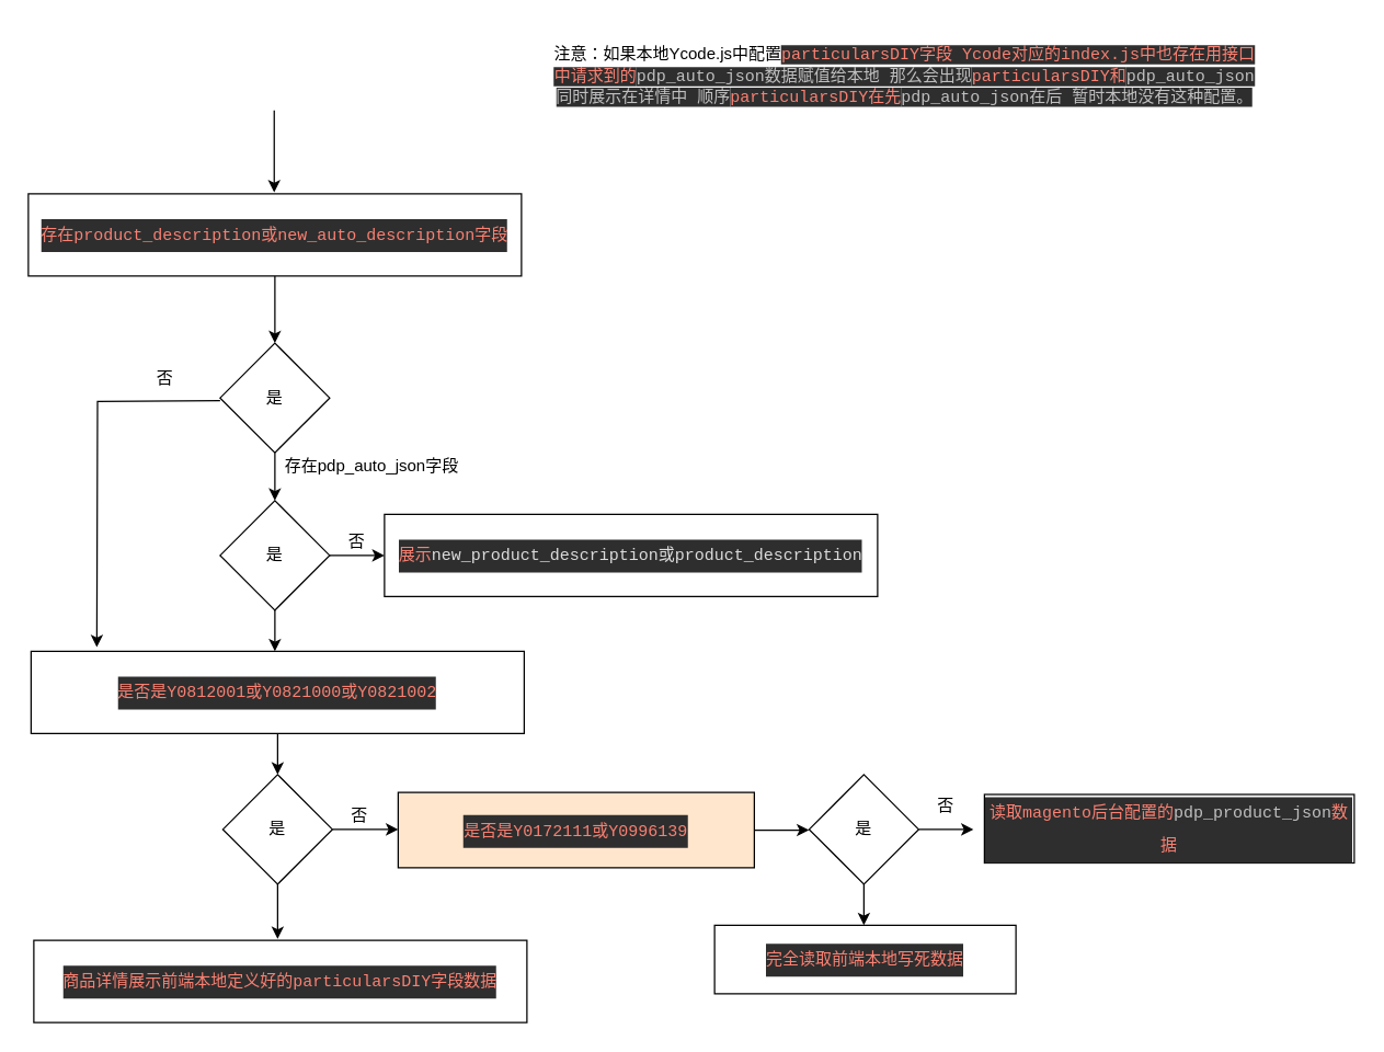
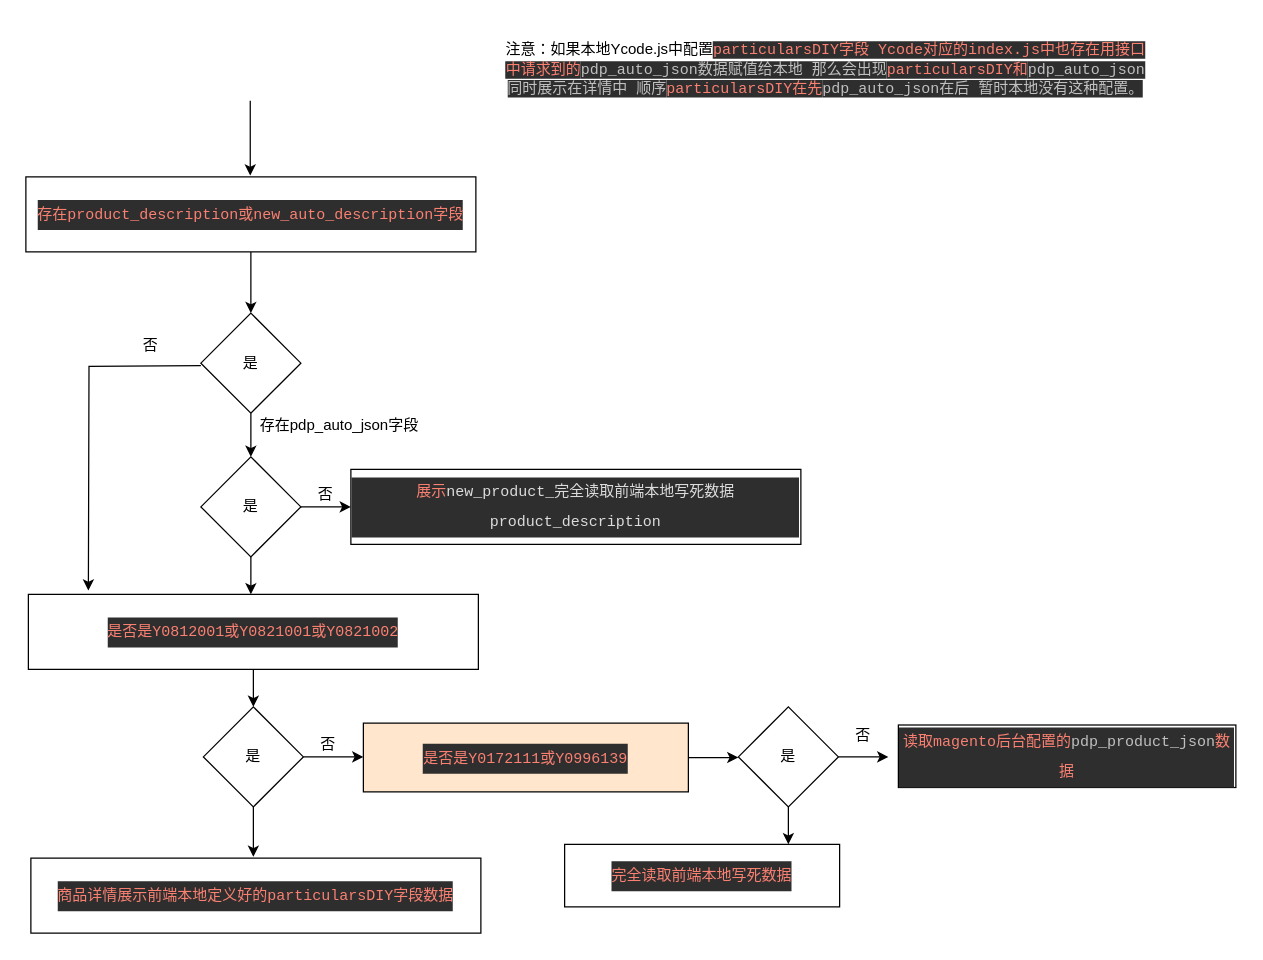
  <mxCell id="0" />
  <mxCell id="1" parent="0" />
  <mxCell id="2" value="" style="group" vertex="1" connectable="0" parent="1"><mxGeometry x="30" y="324" width="958" height="421" as="geometry" /></mxCell>
  <mxCell id="3" value="&lt;div style=&quot;background-color: rgb(46 , 46 , 46) ; font-family: &amp;#34;consolas&amp;#34; , &amp;#34;consolas&amp;#34; , &amp;#34;courier new&amp;#34; , monospace ; line-height: 24px&quot;&gt;&lt;font color=&quot;#fa8072&quot;&gt;读取magento后台配置的&lt;/font&gt;&lt;span style=&quot;color: rgb(192 , 192 , 192) ; font-family: &amp;#34;consolas&amp;#34; , &amp;#34;consolas&amp;#34; , &amp;#34;courier new&amp;#34; , monospace&quot;&gt;pdp_product_json&lt;/span&gt;&lt;span style=&quot;color: rgb(250 , 128 , 114)&quot;&gt;数据&lt;/span&gt;&lt;/div&gt;" style="rounded=0;whiteSpace=wrap;html=1;" vertex="1" parent="2"><mxGeometry x="688" y="255.5" width="270" height="50" as="geometry" /></mxCell>
  <mxCell id="4" value="" style="group" vertex="1" connectable="0" parent="2"><mxGeometry x="-8" y="1" width="719" height="421" as="geometry" /></mxCell>
  <mxCell id="5" style="edgeStyle=orthogonalEdgeStyle;rounded=0;orthogonalLoop=1;jettySize=auto;html=1;exitX=0.5;exitY=1;exitDx=0;exitDy=0;" edge="1" parent="4" source="7"><mxGeometry relative="1" as="geometry"><mxPoint x="178" y="150" as="targetPoint" /></mxGeometry></mxCell>
  <mxCell id="6" style="edgeStyle=orthogonalEdgeStyle;rounded=0;orthogonalLoop=1;jettySize=auto;html=1;" edge="1" parent="4" source="7"><mxGeometry relative="1" as="geometry"><mxPoint x="258" y="80" as="targetPoint" /></mxGeometry></mxCell>
  <mxCell id="7" value="是" style="rhombus;whiteSpace=wrap;html=1;" vertex="1" parent="4"><mxGeometry x="138" y="40" width="80" height="80" as="geometry" /></mxCell>
  <mxCell id="8" value="存在pdp_auto_json字段" style="text;html=1;strokeColor=none;fillColor=none;align=center;verticalAlign=middle;whiteSpace=wrap;rounded=0;" vertex="1" parent="4"><mxGeometry x="178" width="142" height="30" as="geometry" /></mxCell>
  <mxCell id="9" value="否" style="text;html=1;strokeColor=none;fillColor=none;align=center;verticalAlign=middle;whiteSpace=wrap;rounded=0;" vertex="1" parent="4"><mxGeometry x="218" y="60" width="40" height="20" as="geometry" /></mxCell>
- <mxCell id="10" value="&lt;div style=&quot;color: rgb(220 , 220 , 220) ; background-color: rgb(46 , 46 , 46) ; font-family: &amp;#34;consolas&amp;#34; , &amp;#34;consolas&amp;#34; , &amp;#34;courier new&amp;#34; , monospace ; line-height: 24px&quot;&gt;&lt;span style=&quot;color: #fa8072&quot;&gt;展示&lt;/span&gt;&lt;span style=&quot;font-family: &amp;#34;consolas&amp;#34; , &amp;#34;consolas&amp;#34; , &amp;#34;courier new&amp;#34; , monospace&quot;&gt;new_product_description或&lt;/span&gt;&lt;span style=&quot;font-family: &amp;#34;consolas&amp;#34; , &amp;#34;consolas&amp;#34; , &amp;#34;courier new&amp;#34; , monospace&quot;&gt;product_description&lt;/span&gt;&lt;/div&gt;" style="rounded=0;whiteSpace=wrap;html=1;" vertex="1" parent="4"><mxGeometry x="258" y="50" width="360" height="60" as="geometry" /></mxCell>
+ <mxCell id="10" value="&lt;div style=&quot;color: rgb(220 , 220 , 220) ; background-color: rgb(46 , 46 , 46) ; font-family: &amp;#34;consolas&amp;#34; , &amp;#34;consolas&amp;#34; , &amp;#34;courier new&amp;#34; , monospace ; line-height: 24px&quot;&gt;&lt;span style=&quot;color: #fa8072&quot;&gt;展示&lt;/span&gt;&lt;span style=&quot;font-family: &amp;#34;consolas&amp;#34; , &amp;#34;consolas&amp;#34; , &amp;#34;courier new&amp;#34; , monospace&quot;&gt;new_product_完全读取前端本地写死数据&lt;/span&gt;&lt;span style=&quot;font-family: &amp;#34;consolas&amp;#34; , &amp;#34;consolas&amp;#34; , &amp;#34;courier new&amp;#34; , monospace&quot;&gt;product_description&lt;/span&gt;&lt;/div&gt;" style="rounded=0;whiteSpace=wrap;html=1;" vertex="1" parent="4"><mxGeometry x="258" y="50" width="360" height="60" as="geometry" /></mxCell>
  <mxCell id="11" style="edgeStyle=orthogonalEdgeStyle;rounded=0;orthogonalLoop=1;jettySize=auto;html=1;" edge="1" parent="4" source="12"><mxGeometry relative="1" as="geometry"><mxPoint x="180" y="240" as="targetPoint" /></mxGeometry></mxCell>
- <mxCell id="12" value="&lt;div style=&quot;background-color: rgb(46 , 46 , 46) ; font-family: &amp;#34;consolas&amp;#34; , &amp;#34;consolas&amp;#34; , &amp;#34;courier new&amp;#34; , monospace ; line-height: 24px&quot;&gt;&lt;font color=&quot;#fa8072&quot;&gt;是否是&lt;/font&gt;&lt;span style=&quot;color: rgb(250 , 128 , 114) ; font-family: &amp;#34;consolas&amp;#34; , &amp;#34;consolas&amp;#34; , &amp;#34;courier new&amp;#34; , monospace&quot;&gt;Y0812001或&lt;/span&gt;&lt;span style=&quot;color: rgb(250 , 128 , 114) ; font-family: &amp;#34;consolas&amp;#34; , &amp;#34;consolas&amp;#34; , &amp;#34;courier new&amp;#34; , monospace&quot;&gt;Y0821000或&lt;/span&gt;&lt;span style=&quot;color: rgb(250 , 128 , 114) ; font-family: &amp;#34;consolas&amp;#34; , &amp;#34;consolas&amp;#34; , &amp;#34;courier new&amp;#34; , monospace&quot;&gt;Y0821002&lt;/span&gt;&lt;/div&gt;" style="rounded=0;whiteSpace=wrap;html=1;" vertex="1" parent="4"><mxGeometry y="150" width="360" height="60" as="geometry" /></mxCell>
+ <mxCell id="12" value="&lt;div style=&quot;background-color: rgb(46 , 46 , 46) ; font-family: &amp;#34;consolas&amp;#34; , &amp;#34;consolas&amp;#34; , &amp;#34;courier new&amp;#34; , monospace ; line-height: 24px&quot;&gt;&lt;font color=&quot;#fa8072&quot;&gt;是否是&lt;/font&gt;&lt;span style=&quot;color: rgb(250 , 128 , 114) ; font-family: &amp;#34;consolas&amp;#34; , &amp;#34;consolas&amp;#34; , &amp;#34;courier new&amp;#34; , monospace&quot;&gt;Y0812001或&lt;/span&gt;&lt;span style=&quot;color: rgb(250 , 128 , 114) ; font-family: &amp;#34;consolas&amp;#34; , &amp;#34;consolas&amp;#34; , &amp;#34;courier new&amp;#34; , monospace&quot;&gt;Y0821001或&lt;/span&gt;&lt;span style=&quot;color: rgb(250 , 128 , 114) ; font-family: &amp;#34;consolas&amp;#34; , &amp;#34;consolas&amp;#34; , &amp;#34;courier new&amp;#34; , monospace&quot;&gt;Y0821002&lt;/span&gt;&lt;/div&gt;" style="rounded=0;whiteSpace=wrap;html=1;" vertex="1" parent="4"><mxGeometry y="150" width="360" height="60" as="geometry" /></mxCell>
  <mxCell id="13" style="edgeStyle=orthogonalEdgeStyle;rounded=0;orthogonalLoop=1;jettySize=auto;html=1;exitX=0.5;exitY=1;exitDx=0;exitDy=0;" edge="1" parent="4" source="15"><mxGeometry relative="1" as="geometry"><mxPoint x="180" y="360" as="targetPoint" /></mxGeometry></mxCell>
  <mxCell id="14" style="edgeStyle=orthogonalEdgeStyle;rounded=0;orthogonalLoop=1;jettySize=auto;html=1;" edge="1" parent="4" source="15"><mxGeometry relative="1" as="geometry"><mxPoint x="268" y="280" as="targetPoint" /></mxGeometry></mxCell>
  <mxCell id="15" value="是" style="rhombus;whiteSpace=wrap;html=1;" vertex="1" parent="4"><mxGeometry x="140" y="240" width="80" height="80" as="geometry" /></mxCell>
  <mxCell id="16" value="否" style="text;html=1;strokeColor=none;fillColor=none;align=center;verticalAlign=middle;whiteSpace=wrap;rounded=0;" vertex="1" parent="4"><mxGeometry x="220" y="260" width="40" height="20" as="geometry" /></mxCell>
  <mxCell id="17" value="&lt;div style=&quot;background-color: rgb(46 , 46 , 46) ; font-family: &amp;#34;consolas&amp;#34; , &amp;#34;consolas&amp;#34; , &amp;#34;courier new&amp;#34; , monospace ; line-height: 24px&quot;&gt;&lt;font color=&quot;#fa8072&quot;&gt;商品详情展示前端本地定义好的&lt;/font&gt;&lt;span style=&quot;color: rgb(250 , 128 , 114) ; font-family: &amp;#34;consolas&amp;#34; , &amp;#34;consolas&amp;#34; , &amp;#34;courier new&amp;#34; , monospace&quot;&gt;particularsDIY字段数据&lt;/span&gt;&lt;/div&gt;" style="rounded=0;whiteSpace=wrap;html=1;" vertex="1" parent="4"><mxGeometry x="2" y="361" width="360" height="60" as="geometry" /></mxCell>
  <mxCell id="18" style="edgeStyle=orthogonalEdgeStyle;rounded=0;orthogonalLoop=1;jettySize=auto;html=1;" edge="1" parent="4" source="19"><mxGeometry relative="1" as="geometry"><mxPoint x="568" y="280.5" as="targetPoint" /></mxGeometry></mxCell>
  <mxCell id="19" value="&lt;div style=&quot;background-color: rgb(46 , 46 , 46) ; font-family: &amp;#34;consolas&amp;#34; , &amp;#34;consolas&amp;#34; , &amp;#34;courier new&amp;#34; , monospace ; line-height: 24px&quot;&gt;&lt;font color=&quot;#fa8072&quot;&gt;是否是&lt;/font&gt;&lt;span style=&quot;color: rgb(250 , 128 , 114) ; font-family: &amp;#34;consolas&amp;#34; , &amp;#34;consolas&amp;#34; , &amp;#34;courier new&amp;#34; , monospace&quot;&gt;Y0172111或&lt;/span&gt;&lt;span style=&quot;color: rgb(250 , 128 , 114) ; font-family: &amp;#34;consolas&amp;#34; , &amp;#34;consolas&amp;#34; , &amp;#34;courier new&amp;#34; , monospace&quot;&gt;Y0996139&lt;/span&gt;&lt;/div&gt;" style="rounded=0;whiteSpace=wrap;html=1;fillColor=#ffe6cc;" vertex="1" parent="4"><mxGeometry x="268" y="253" width="260" height="55" as="geometry" /></mxCell>
  <mxCell id="20" style="edgeStyle=orthogonalEdgeStyle;rounded=0;orthogonalLoop=1;jettySize=auto;html=1;" edge="1" parent="4" source="22"><mxGeometry relative="1" as="geometry"><mxPoint x="608" y="350" as="targetPoint" /></mxGeometry></mxCell>
  <mxCell id="21" style="edgeStyle=orthogonalEdgeStyle;rounded=0;orthogonalLoop=1;jettySize=auto;html=1;" edge="1" parent="4" source="22"><mxGeometry relative="1" as="geometry"><mxPoint x="688" y="280" as="targetPoint" /></mxGeometry></mxCell>
  <mxCell id="22" value="是" style="rhombus;whiteSpace=wrap;html=1;" vertex="1" parent="4"><mxGeometry x="568" y="240" width="80" height="80" as="geometry" /></mxCell>
- <mxCell id="23" value="&lt;div style=&quot;background-color: rgb(46 , 46 , 46) ; font-family: &amp;#34;consolas&amp;#34; , &amp;#34;consolas&amp;#34; , &amp;#34;courier new&amp;#34; , monospace ; line-height: 24px&quot;&gt;&lt;font color=&quot;#fa8072&quot;&gt;完全读取前端本地写死数据&lt;/font&gt;&lt;/div&gt;" style="rounded=0;whiteSpace=wrap;html=1;" vertex="1" parent="4"><mxGeometry x="499" y="350" width="220" height="50" as="geometry" /></mxCell>
+ <mxCell id="23" value="&lt;div style=&quot;background-color: rgb(46 , 46 , 46) ; font-family: &amp;#34;consolas&amp;#34; , &amp;#34;consolas&amp;#34; , &amp;#34;courier new&amp;#34; , monospace ; line-height: 24px&quot;&gt;&lt;font color=&quot;#fa8072&quot;&gt;完全读取前端本地写死数据&lt;/font&gt;&lt;/div&gt;" style="rounded=0;whiteSpace=wrap;html=1;" vertex="1" parent="4"><mxGeometry x="429" y="350" width="220" height="50" as="geometry" /></mxCell>
  <mxCell id="24" value="否" style="text;html=1;strokeColor=none;fillColor=none;align=center;verticalAlign=middle;whiteSpace=wrap;rounded=0;" vertex="1" parent="4"><mxGeometry x="648" y="253" width="40" height="20" as="geometry" /></mxCell>
  <mxCell id="25" value="" style="group" vertex="1" connectable="0" parent="1"><mxGeometry x="20" y="20" width="900" height="452" as="geometry" /></mxCell>
  <mxCell id="26" value="" style="endArrow=classic;html=1;" edge="1" parent="25"><mxGeometry width="50" height="50" relative="1" as="geometry"><mxPoint x="179.5" y="60" as="sourcePoint" /><mxPoint x="179.5" y="120" as="targetPoint" /></mxGeometry></mxCell>
  <mxCell id="27" style="edgeStyle=orthogonalEdgeStyle;rounded=0;orthogonalLoop=1;jettySize=auto;html=1;" edge="1" parent="25" source="28"><mxGeometry relative="1" as="geometry"><mxPoint x="180" y="230" as="targetPoint" /></mxGeometry></mxCell>
  <mxCell id="28" value="&lt;div style=&quot;color: rgb(220 , 220 , 220) ; background-color: rgb(46 , 46 , 46) ; font-family: &amp;#34;consolas&amp;#34; , &amp;#34;consolas&amp;#34; , &amp;#34;courier new&amp;#34; , monospace ; line-height: 24px&quot;&gt;&lt;span style=&quot;color: #fa8072&quot;&gt;存在product_description或&lt;/span&gt;&lt;span style=&quot;color: rgb(250 , 128 , 114) ; font-family: &amp;#34;consolas&amp;#34; , &amp;#34;consolas&amp;#34; , &amp;#34;courier new&amp;#34; , monospace&quot;&gt;new_auto_description字段&lt;/span&gt;&lt;/div&gt;" style="rounded=0;whiteSpace=wrap;html=1;" vertex="1" parent="25"><mxGeometry y="121" width="360" height="60" as="geometry" /></mxCell>
  <mxCell id="29" style="edgeStyle=orthogonalEdgeStyle;rounded=0;orthogonalLoop=1;jettySize=auto;html=1;" edge="1" parent="25"><mxGeometry relative="1" as="geometry"><mxPoint x="50" y="452" as="targetPoint" /><mxPoint x="140" y="272" as="sourcePoint" /></mxGeometry></mxCell>
  <mxCell id="30" value="是" style="rhombus;whiteSpace=wrap;html=1;" vertex="1" parent="25"><mxGeometry x="140" y="230" width="80" height="80" as="geometry" /></mxCell>
  <mxCell id="31" value="否" style="text;html=1;strokeColor=none;fillColor=none;align=center;verticalAlign=middle;whiteSpace=wrap;rounded=0;" vertex="1" parent="25"><mxGeometry x="80" y="246" width="40" height="20" as="geometry" /></mxCell>
  <mxCell id="32" value="注意：如果本地Ycode.js中配置&lt;span style=&quot;color: rgb(250 , 128 , 114) ; background-color: rgb(46 , 46 , 46) ; font-family: &amp;#34;consolas&amp;#34; , &amp;#34;consolas&amp;#34; , &amp;#34;courier new&amp;#34; , monospace&quot;&gt;particularsDIY字段 Ycode对应的index.js中也存在用接口中请求到的&lt;/span&gt;&lt;span style=&quot;color: rgb(192 , 192 , 192) ; background-color: rgb(46 , 46 , 46) ; font-family: &amp;#34;consolas&amp;#34; , &amp;#34;consolas&amp;#34; , &amp;#34;courier new&amp;#34; , monospace&quot;&gt;pdp_auto_json数据赋值给本地 那么会出现&lt;/span&gt;&lt;span style=&quot;color: rgb(250 , 128 , 114) ; font-family: &amp;#34;consolas&amp;#34; , &amp;#34;consolas&amp;#34; , &amp;#34;courier new&amp;#34; , monospace ; background-color: rgb(46 , 46 , 46)&quot;&gt;particularsDIY和&lt;/span&gt;&lt;span style=&quot;color: rgb(192 , 192 , 192) ; font-family: &amp;#34;consolas&amp;#34; , &amp;#34;consolas&amp;#34; , &amp;#34;courier new&amp;#34; , monospace ; background-color: rgb(46 , 46 , 46)&quot;&gt;pdp_auto_json同时展示在详情中 顺序&lt;/span&gt;&lt;span style=&quot;color: rgb(250 , 128 , 114) ; font-family: &amp;#34;consolas&amp;#34; , &amp;#34;consolas&amp;#34; , &amp;#34;courier new&amp;#34; , monospace ; background-color: rgb(46 , 46 , 46)&quot;&gt;particularsDIY在先&lt;/span&gt;&lt;span style=&quot;color: rgb(192 , 192 , 192) ; font-family: &amp;#34;consolas&amp;#34; , &amp;#34;consolas&amp;#34; , &amp;#34;courier new&amp;#34; , monospace ; background-color: rgb(46 , 46 , 46)&quot;&gt;pdp_auto_json在后 暂时本地没有这种配置。&lt;/span&gt;" style="text;html=1;strokeColor=none;fillColor=none;align=center;verticalAlign=middle;whiteSpace=wrap;rounded=0;" vertex="1" parent="25"><mxGeometry x="380" width="520" height="70" as="geometry" /></mxCell>
  <mxCell id="33" style="edgeStyle=orthogonalEdgeStyle;rounded=0;orthogonalLoop=1;jettySize=auto;html=1;entryX=0.5;entryY=0;entryDx=0;entryDy=0;" edge="1" parent="1" source="30" target="7"><mxGeometry relative="1" as="geometry" /></mxCell>
